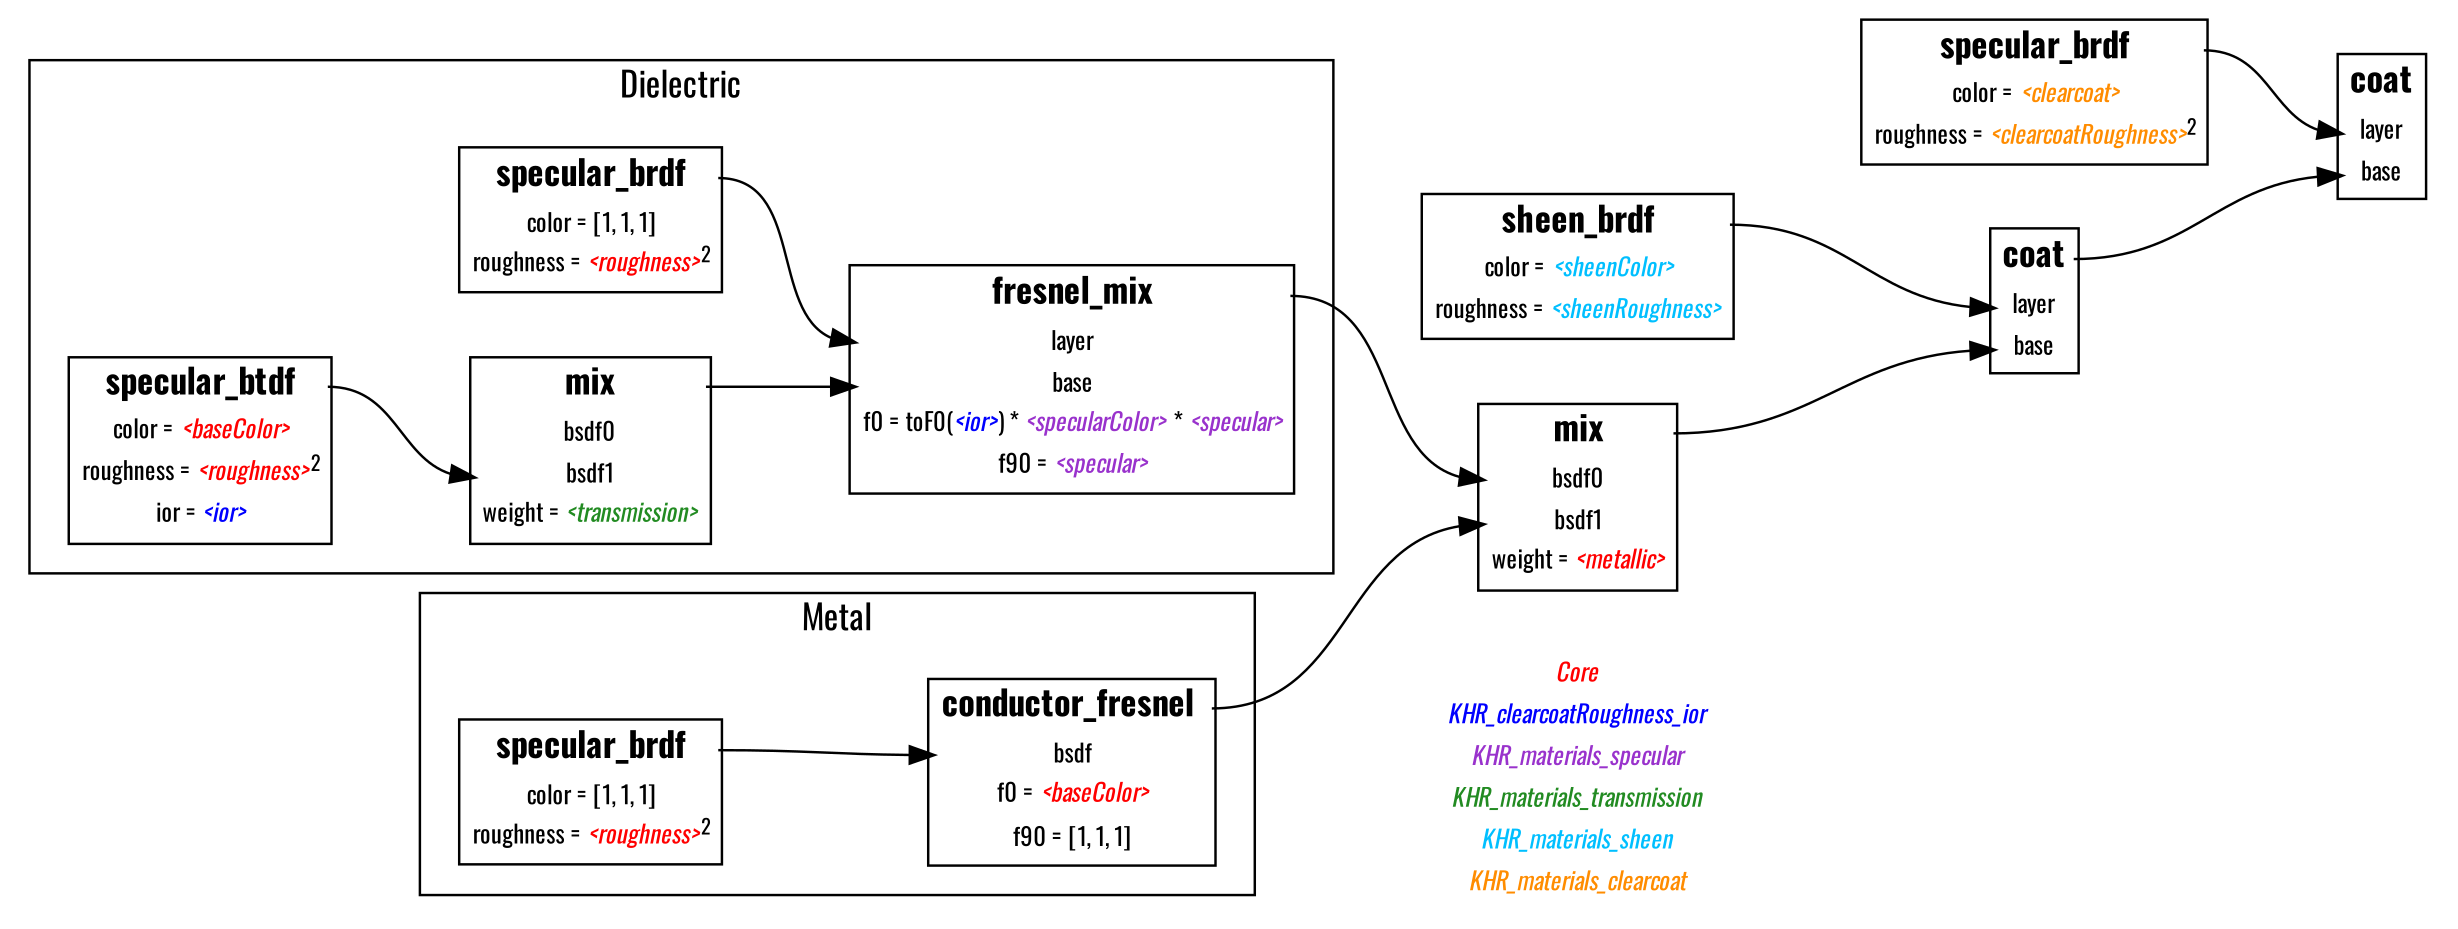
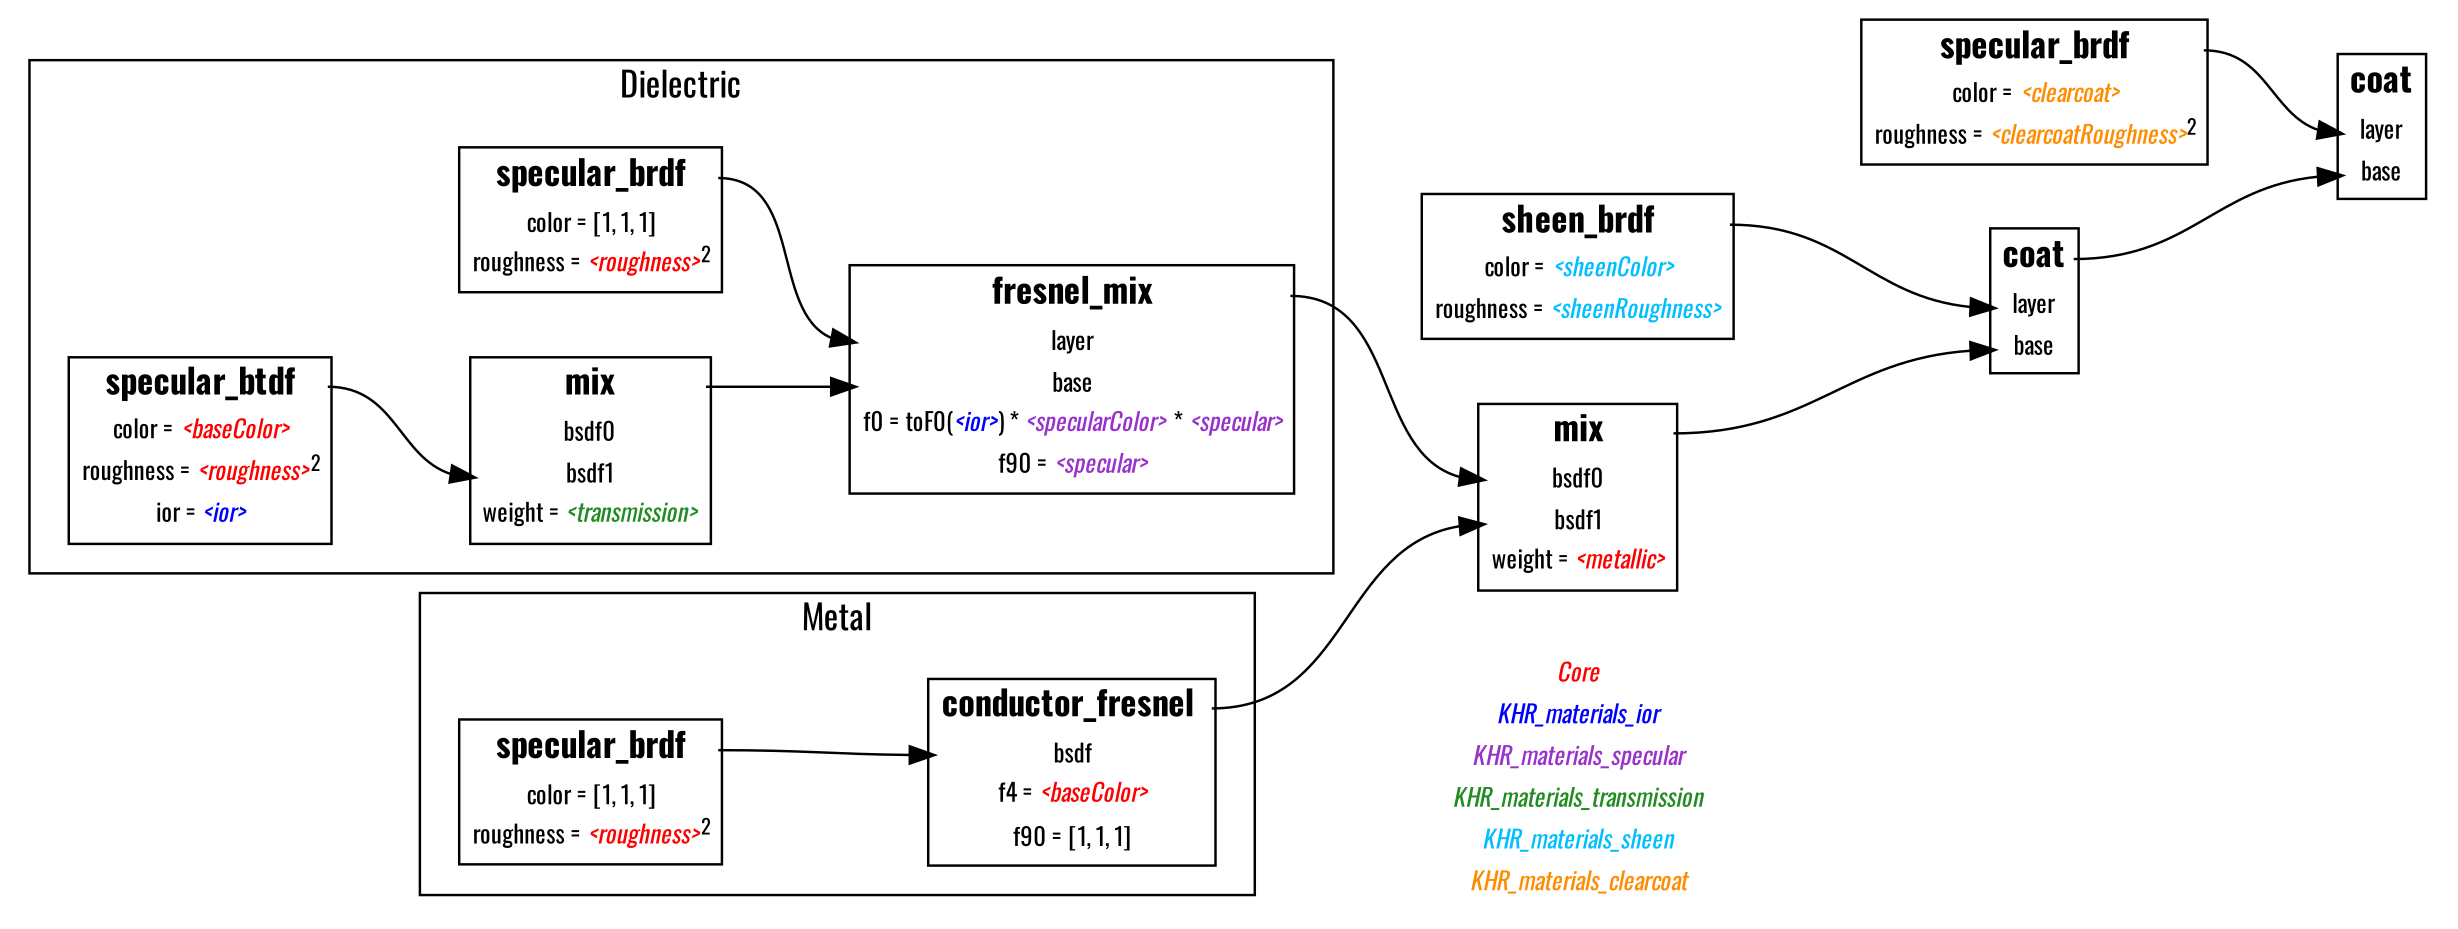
  digraph {
    fontname=Oswald
    rankdir=LR
    node [fontname=Oswald shape=plaintext]
    edge [fontname=Oswald headport=in_layer tailport=out]
    n1 [label=<       <table border="1" cellborder="0">         <tr><td port="out"><font point-size="14"><b>specular_brdf</b></font></td></tr>         <tr><td><font point-size="10">color = [1, 1, 1]</font></td></tr>         <tr><td><font point-size="10">roughness = <font color="red"><i>&lt;roughness&gt;</i></font><sup>2</sup></font></td></tr>       </table>     >]
    n2 [label=<       <table border="1" cellborder="0">         <tr><td port="out"><font point-size="14"><b>fresnel_mix</b></font></td></tr>         <tr><td port="in_layer"><font point-size="10">layer</font></td></tr>         <tr><td port="in_base"><font point-size="10">base</font></td></tr>         <tr><td><font point-size="10">f0 = toF0(<font color="blue"><i>&lt;ior&gt;</i></font>) * <font color="darkorchid"><i>&lt;specularColor&gt;</i></font> * <font color="darkorchid"><i>&lt;specular&gt;</i></font></font></td></tr>         <tr><td><font point-size="10">f90 = <font color="darkorchid"><i>&lt;specular&gt;</i></font></font></td></tr>       </table>     >]
    n3 [label=<       <table border="1" cellborder="0">         <tr><td port="out"><font point-size="14"><b>specular_btdf</b></font></td></tr>         <tr><td><font point-size="10">color = <font color="red"><i>&lt;baseColor&gt;</i></font></font></td></tr>         <tr><td><font point-size="10">roughness = <font color="red"><i>&lt;roughness&gt;</i></font><sup>2</sup></font></td></tr>         <tr><td><font point-size="10">ior = <font color="blue"><i>&lt;ior&gt;</i></font></font></td></tr>       </table>     >]
    n4 [label=<       <table border="1" cellborder="0">         <tr><td port="out"><font point-size="14"><b>mix</b></font></td></tr>         <tr><td port="in_bsdf0"><font point-size="10">bsdf0</font></td></tr>         <tr><td port="in_bsdf1"><font point-size="10">bsdf1</font></td></tr>         <tr><td><font point-size="10">weight = <font color="forestgreen"><i>&lt;transmission&gt;</i></font></font></td></tr>       </table>     >]
    n5 [label=<       <table border="1" cellborder="0">         <tr><td port="out"><font point-size="14"><b>specular_brdf</b></font></td></tr>         <tr><td><font point-size="10">color = [1, 1, 1]</font></td></tr>         <tr><td><font point-size="10">roughness = <font color="red"><i>&lt;roughness&gt;</i></font><sup>2</sup></font></td></tr>       </table>     >]
-   n6 [label=<       <table border="1" cellborder="0">         <tr><td port="out"><font point-size="14"><b>conductor_fresnel&nbsp;</b></font></td></tr>         <tr><td port="in_bsdf"><font point-size="10">bsdf</font></td></tr>         <tr><td><font point-size="10">f0 = <font color="red"><i>&lt;baseColor&gt;</i></font></font></td></tr>         <tr><td><font point-size="10">f90 = [1, 1, 1]</font></td></tr>       </table>     >]
+   n6 [label=<       <table border="1" cellborder="0">         <tr><td port="out"><font point-size="14"><b>conductor_fresnel&nbsp;</b></font></td></tr>         <tr><td port="in_bsdf"><font point-size="10">bsdf</font></td></tr>         <tr><td><font point-size="10">f4 = <font color="red"><i>&lt;baseColor&gt;</i></font></font></td></tr>         <tr><td><font point-size="10">f90 = [1, 1, 1]</font></td></tr>       </table>     >]
    n7 [label=<       <table border="1" cellborder="0">         <tr><td port="out"><font point-size="14"><b>mix</b></font></td></tr>         <tr><td port="in_bsdf0"><font point-size="10">bsdf0</font></td></tr>         <tr><td port="in_bsdf1"><font point-size="10">bsdf1</font></td></tr>         <tr><td><font point-size="10">weight = <font color="red"><i>&lt;metallic&gt;</i></font></font></td></tr>       </table>     >]
    n8 [label=<       <table border="1" cellborder="0">         <tr><td port="out"><font point-size="14"><b>sheen_brdf</b></font></td></tr>         <tr><td><font point-size="10">color = <font color="deepskyblue"><i>&lt;sheenColor&gt;</i></font></font></td></tr>         <tr><td><font point-size="10">roughness = <font color="deepskyblue"><i>&lt;sheenRoughness&gt;</i></font></font></td></tr>       </table>     >]
    n9 [label=<       <table border="1" cellborder="0">         <tr><td port="out"><font point-size="14"><b>coat</b></font></td></tr>         <tr><td port="in_layer"><font point-size="10">layer</font></td></tr>         <tr><td port="in_base"><font point-size="10">base</font></td></tr>       </table>     >]
    n10 [label=<       <table border="1" cellborder="0">         <tr><td port="out"><font point-size="14"><b>specular_brdf</b></font></td></tr>         <tr><td><font point-size="10">color = <font color="darkorange"><i>&lt;clearcoat&gt;</i></font></font></td></tr>         <tr><td><font point-size="10">roughness = <font color="darkorange"><i>&lt;clearcoatRoughness&gt;</i></font><sup>2</sup></font></td></tr>       </table>     >]
    n11 [label=<       <table border="1" cellborder="0">         <tr><td port="out"><font point-size="14"><b>coat</b></font></td></tr>         <tr><td port="in_layer"><font point-size="10">layer</font></td></tr>         <tr><td port="in_base"><font point-size="10">base</font></td></tr>       </table>     >]
-   n12 [label=<       <table border="0">         <tr><td><font point-size="10" color="red"><i>Core</i></font></td></tr>         <tr><td><font point-size="10" color="blue"><i>KHR_clearcoatRoughness_ior</i></font></td></tr>         <tr><td><font point-size="10" color="darkorchid"><i>KHR_materials_specular</i></font></td></tr>         <tr><td><font point-size="10" color="forestgreen"><i>KHR_materials_transmission</i></font></td></tr>         <tr><td><font point-size="10" color="deepskyblue"><i>KHR_materials_sheen</i></font></td></tr>         <tr><td><font point-size="10" color="darkorange"><i>KHR_materials_clearcoat</i></font></td></tr>       </table>     >]
+   n12 [label=<       <table border="0">         <tr><td><font point-size="10" color="red"><i>Core</i></font></td></tr>         <tr><td><font point-size="10" color="blue"><i>KHR_materials_ior</i></font></td></tr>         <tr><td><font point-size="10" color="darkorchid"><i>KHR_materials_specular</i></font></td></tr>         <tr><td><font point-size="10" color="forestgreen"><i>KHR_materials_transmission</i></font></td></tr>         <tr><td><font point-size="10" color="deepskyblue"><i>KHR_materials_sheen</i></font></td></tr>         <tr><td><font point-size="10" color="darkorange"><i>KHR_materials_clearcoat</i></font></td></tr>       </table>     >]
    subgraph cluster_1 {
      label=Dielectric
      n1
      n2
      n3
      n4
    }
    subgraph cluster_2 {
      label=Metal
      n5
      n6
    }
    subgraph sub_3 {
      n2
      n6
      n7
    }
    subgraph sub_4 {
      n8
      n9
    }
    subgraph sub_5 {
      n10
      n11
    }
    subgraph sub_6 {
      rank=same
      n7
      n12
    }
    n1 -> n2
    n2 -> n7 [headport=in_bsdf0]
    n3 -> n4 [headport=in_bsdf1]
    n4 -> n2 [headport=in_base]
    n5 -> n6 [headport=in_bsdf]
    n6 -> n7 [headport=in_bsdf1]
    n7 -> n9 [headport=in_base]
    n7 -> n12 [style=invis]
    n8 -> n9
    n9 -> n11 [headport=in_base]
    n10 -> n11
  }
